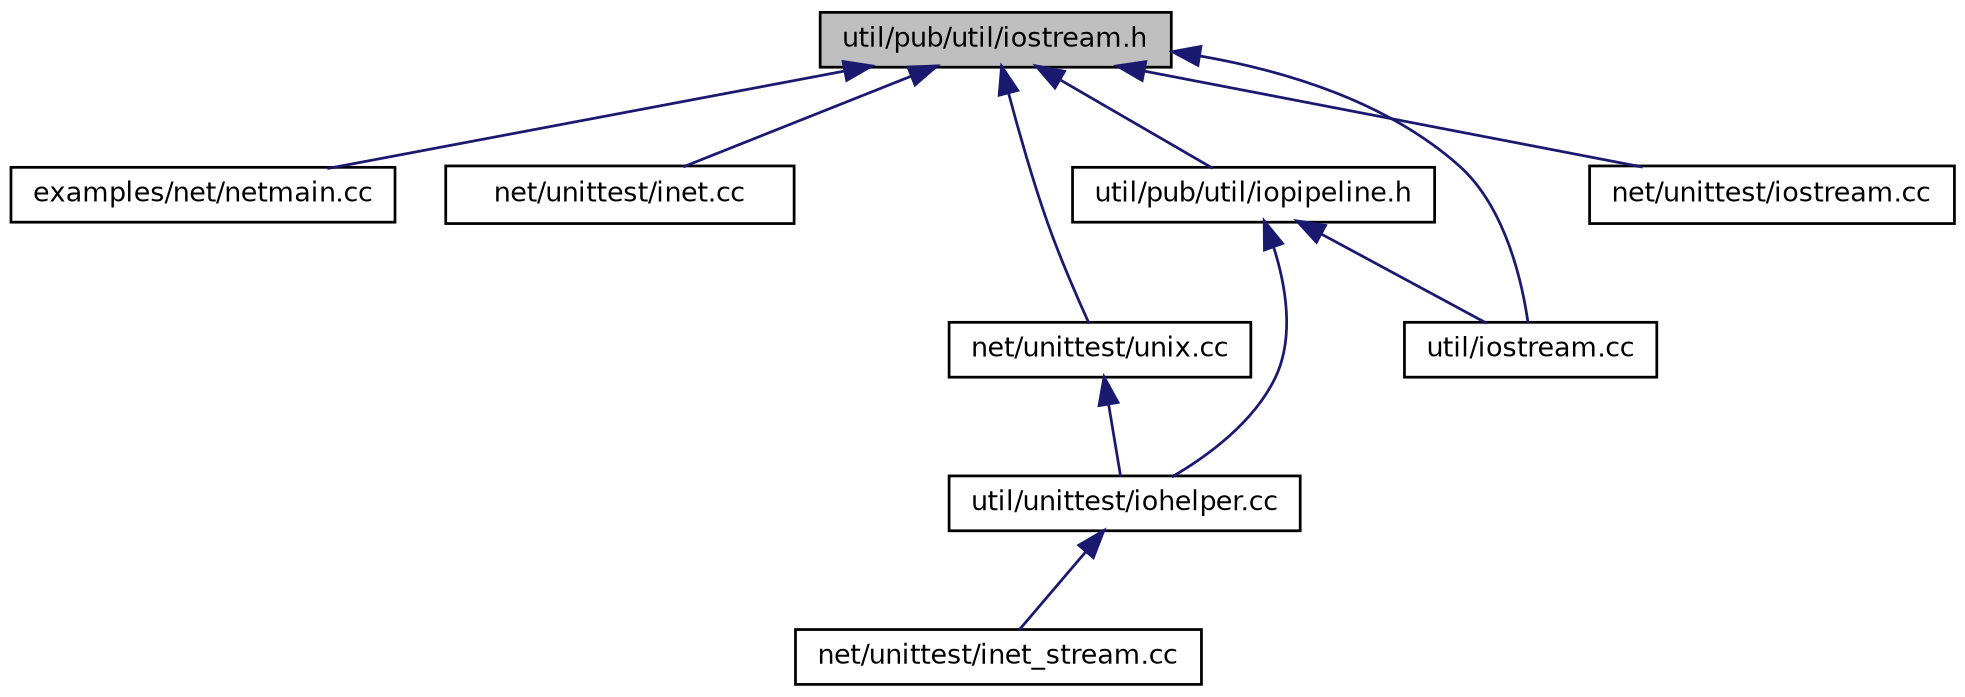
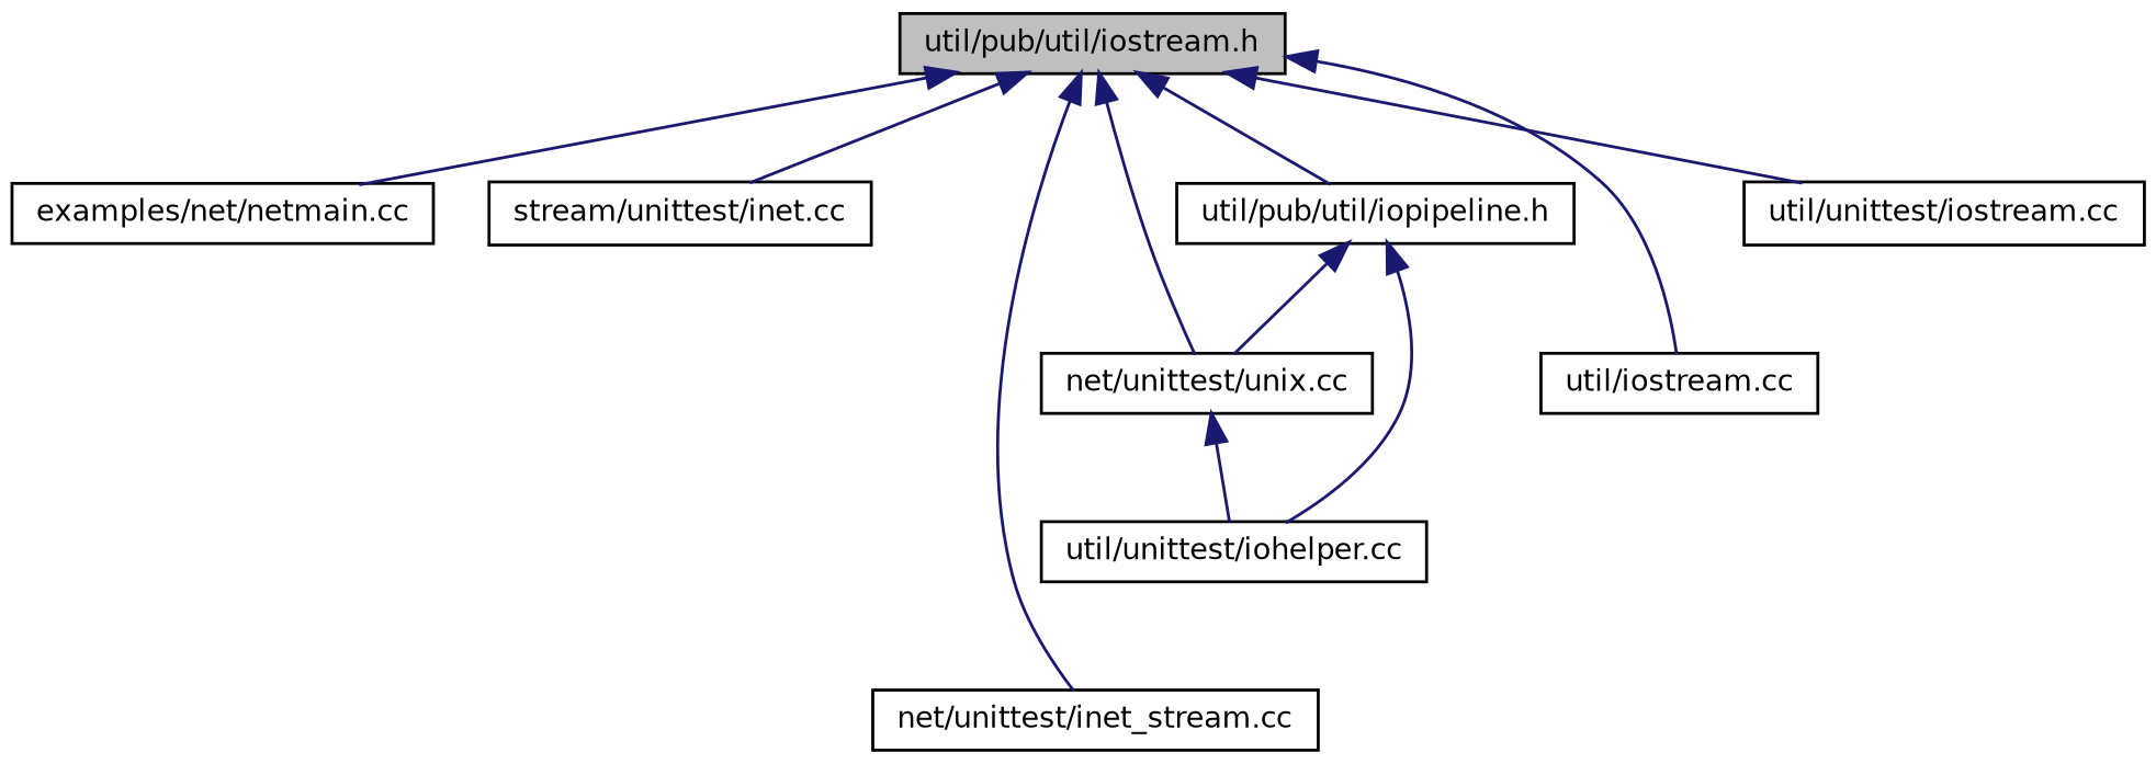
  digraph {
    node [color=black fillcolor=white fontname=Helvetica fontsize=10 shape=record style=filled]
    edge [color=midnightblue dir=back fontname=Helvetica fontsize=10 labelfontname=Helvetica labelfontsize=10 style=solid]
    n1 [fillcolor=grey75 fontcolor=black height=0.2 label="util/pub/util/iostream.h" width=0.4]
    n2 [height=0.2 label="examples/net/netmain.cc" width=0.4]
-   n3 [height=0.2 label="net/unittest/inet.cc" width=0.4]
+   n3 [height=0.2 label="stream/unittest/inet.cc" width=0.4]
    n4 [height=0.2 label="net/unittest/inet_stream.cc" width=0.4]
    n5 [height=0.2 label="net/unittest/unix.cc" width=0.4]
    n6 [height=0.2 label="util/pub/util/iopipeline.h" width=0.4]
    n7 [height=0.2 label="util/iostream.cc" width=0.4]
-   n8 [height=0.2 label="net/unittest/iostream.cc" width=0.4]
+   n8 [height=0.2 label="util/unittest/iostream.cc" width=0.4]
    n9 [height=0.2 label="util/unittest/iohelper.cc" width=0.4]
    n1 -> n2
    n1 -> n3
-   n9 -> n4
+   n1 -> n4
    n1 -> n5
    n1 -> n6
    n1 -> n7
    n1 -> n8
    n5 -> n9
-   n6 -> n7
+   n6 -> n5
    n6 -> n9
  }
